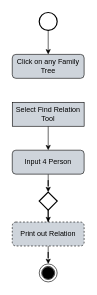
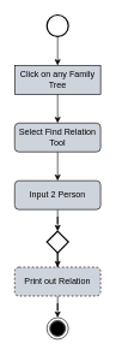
  <mxCell id="0" />
  <mxCell id="1" parent="0" />
  <mxCell id="2" value="" style="ellipse;shape=doubleEllipse;whiteSpace=wrap;html=1;aspect=fixed;rounded=0;shadow=0;labelBackgroundColor=default;sketch=0;" parent="1" vertex="1"><mxGeometry x="65" y="440" width="30" height="30" as="geometry" /></mxCell>
- <mxCell id="4" value="Click on any Family Tree" style="rounded=1;whiteSpace=wrap;html=1;fontSize=12;glass=0;strokeWidth=1;shadow=0;fillColor=#CED4DB;" parent="1" vertex="1"><mxGeometry x="20" y="90" width="120" height="40" as="geometry" /></mxCell>
+ <mxCell id="3" style="edgeStyle=orthogonalEdgeStyle;rounded=0;orthogonalLoop=1;jettySize=auto;html=1;entryX=0.5;entryY=0;entryDx=0;entryDy=0;" parent="1" source="4" target="9" edge="1"><mxGeometry relative="1" as="geometry" /></mxCell>
+ <mxCell id="4" value="Click on any Family Tree" style="whiteSpace=wrap;html=1;fontSize=12;glass=0;strokeWidth=1;shadow=0;fillColor=#CED4DB;rounded=0;" parent="1" vertex="1"><mxGeometry x="20" y="90" width="120" height="40" as="geometry" /></mxCell>
  <mxCell id="5" value="" style="verticalLabelPosition=bottom;verticalAlign=top;html=1;shape=mxgraph.flowchart.on-page_reference;fillColor=#000000;" parent="1" vertex="1"><mxGeometry x="70" y="445" width="20" height="20" as="geometry" /></mxCell>
  <mxCell id="6" style="edgeStyle=orthogonalEdgeStyle;rounded=0;orthogonalLoop=1;jettySize=auto;html=1;entryX=0.5;entryY=0;entryDx=0;entryDy=0;" parent="1" source="7" target="4" edge="1"><mxGeometry relative="1" as="geometry" /></mxCell>
  <mxCell id="7" value="" style="strokeWidth=2;html=1;shape=mxgraph.flowchart.start_2;whiteSpace=wrap;" parent="1" vertex="1"><mxGeometry x="65" y="20" width="30" height="30" as="geometry" /></mxCell>
  <mxCell id="8" style="edgeStyle=orthogonalEdgeStyle;rounded=0;orthogonalLoop=1;jettySize=auto;html=1;entryX=0.5;entryY=0;entryDx=0;entryDy=0;" parent="1" source="9" target="11" edge="1"><mxGeometry relative="1" as="geometry" /></mxCell>
- <mxCell id="9" value="Select Find Relation Tool" style="whiteSpace=wrap;html=1;fontSize=12;glass=0;strokeWidth=1;shadow=0;fillColor=#CED4DB;rounded=0;" parent="1" vertex="1"><mxGeometry x="20" y="170" width="120" height="40" as="geometry" /></mxCell>
+ <mxCell id="9" value="Select Find Relation Tool" style="rounded=1;whiteSpace=wrap;html=1;fontSize=12;glass=0;strokeWidth=1;shadow=0;fillColor=#CED4DB;" parent="1" vertex="1"><mxGeometry x="20" y="170" width="120" height="40" as="geometry" /></mxCell>
  <mxCell id="10" style="edgeStyle=orthogonalEdgeStyle;rounded=0;orthogonalLoop=1;jettySize=auto;html=1;entryX=0.5;entryY=0;entryDx=0;entryDy=0;entryPerimeter=0;" parent="1" source="11" target="13" edge="1"><mxGeometry relative="1" as="geometry" /></mxCell>
- <mxCell id="11" value="Input 4 Person" style="rounded=1;whiteSpace=wrap;html=1;fontSize=12;glass=0;strokeWidth=1;shadow=0;fillColor=#CED4DB;" parent="1" vertex="1"><mxGeometry x="20" y="250" width="120" height="40" as="geometry" /></mxCell>
+ <mxCell id="11" value="Input 2 Person" style="rounded=1;whiteSpace=wrap;html=1;fontSize=12;glass=0;strokeWidth=1;shadow=0;fillColor=#CED4DB;" parent="1" vertex="1"><mxGeometry x="20" y="250" width="120" height="40" as="geometry" /></mxCell>
  <mxCell id="12" style="edgeStyle=orthogonalEdgeStyle;rounded=0;orthogonalLoop=1;jettySize=auto;html=1;entryX=0.5;entryY=0;entryDx=0;entryDy=0;" parent="1" source="13" target="15" edge="1"><mxGeometry relative="1" as="geometry" /></mxCell>
  <mxCell id="13" value="" style="strokeWidth=2;html=1;shape=mxgraph.flowchart.decision;whiteSpace=wrap;" parent="1" vertex="1"><mxGeometry x="65" y="320" width="30" height="30" as="geometry" /></mxCell>
  <mxCell id="14" style="edgeStyle=orthogonalEdgeStyle;rounded=0;orthogonalLoop=1;jettySize=auto;html=1;entryX=0.5;entryY=0;entryDx=0;entryDy=0;" parent="1" source="15" target="2" edge="1"><mxGeometry relative="1" as="geometry" /></mxCell>
  <mxCell id="15" value="Print out Relation" style="rounded=1;whiteSpace=wrap;html=1;fontSize=12;glass=0;strokeWidth=1;shadow=0;fillColor=#CED4DB;dashed=1;" parent="1" vertex="1"><mxGeometry x="20" y="370" width="120" height="40" as="geometry" /></mxCell>
